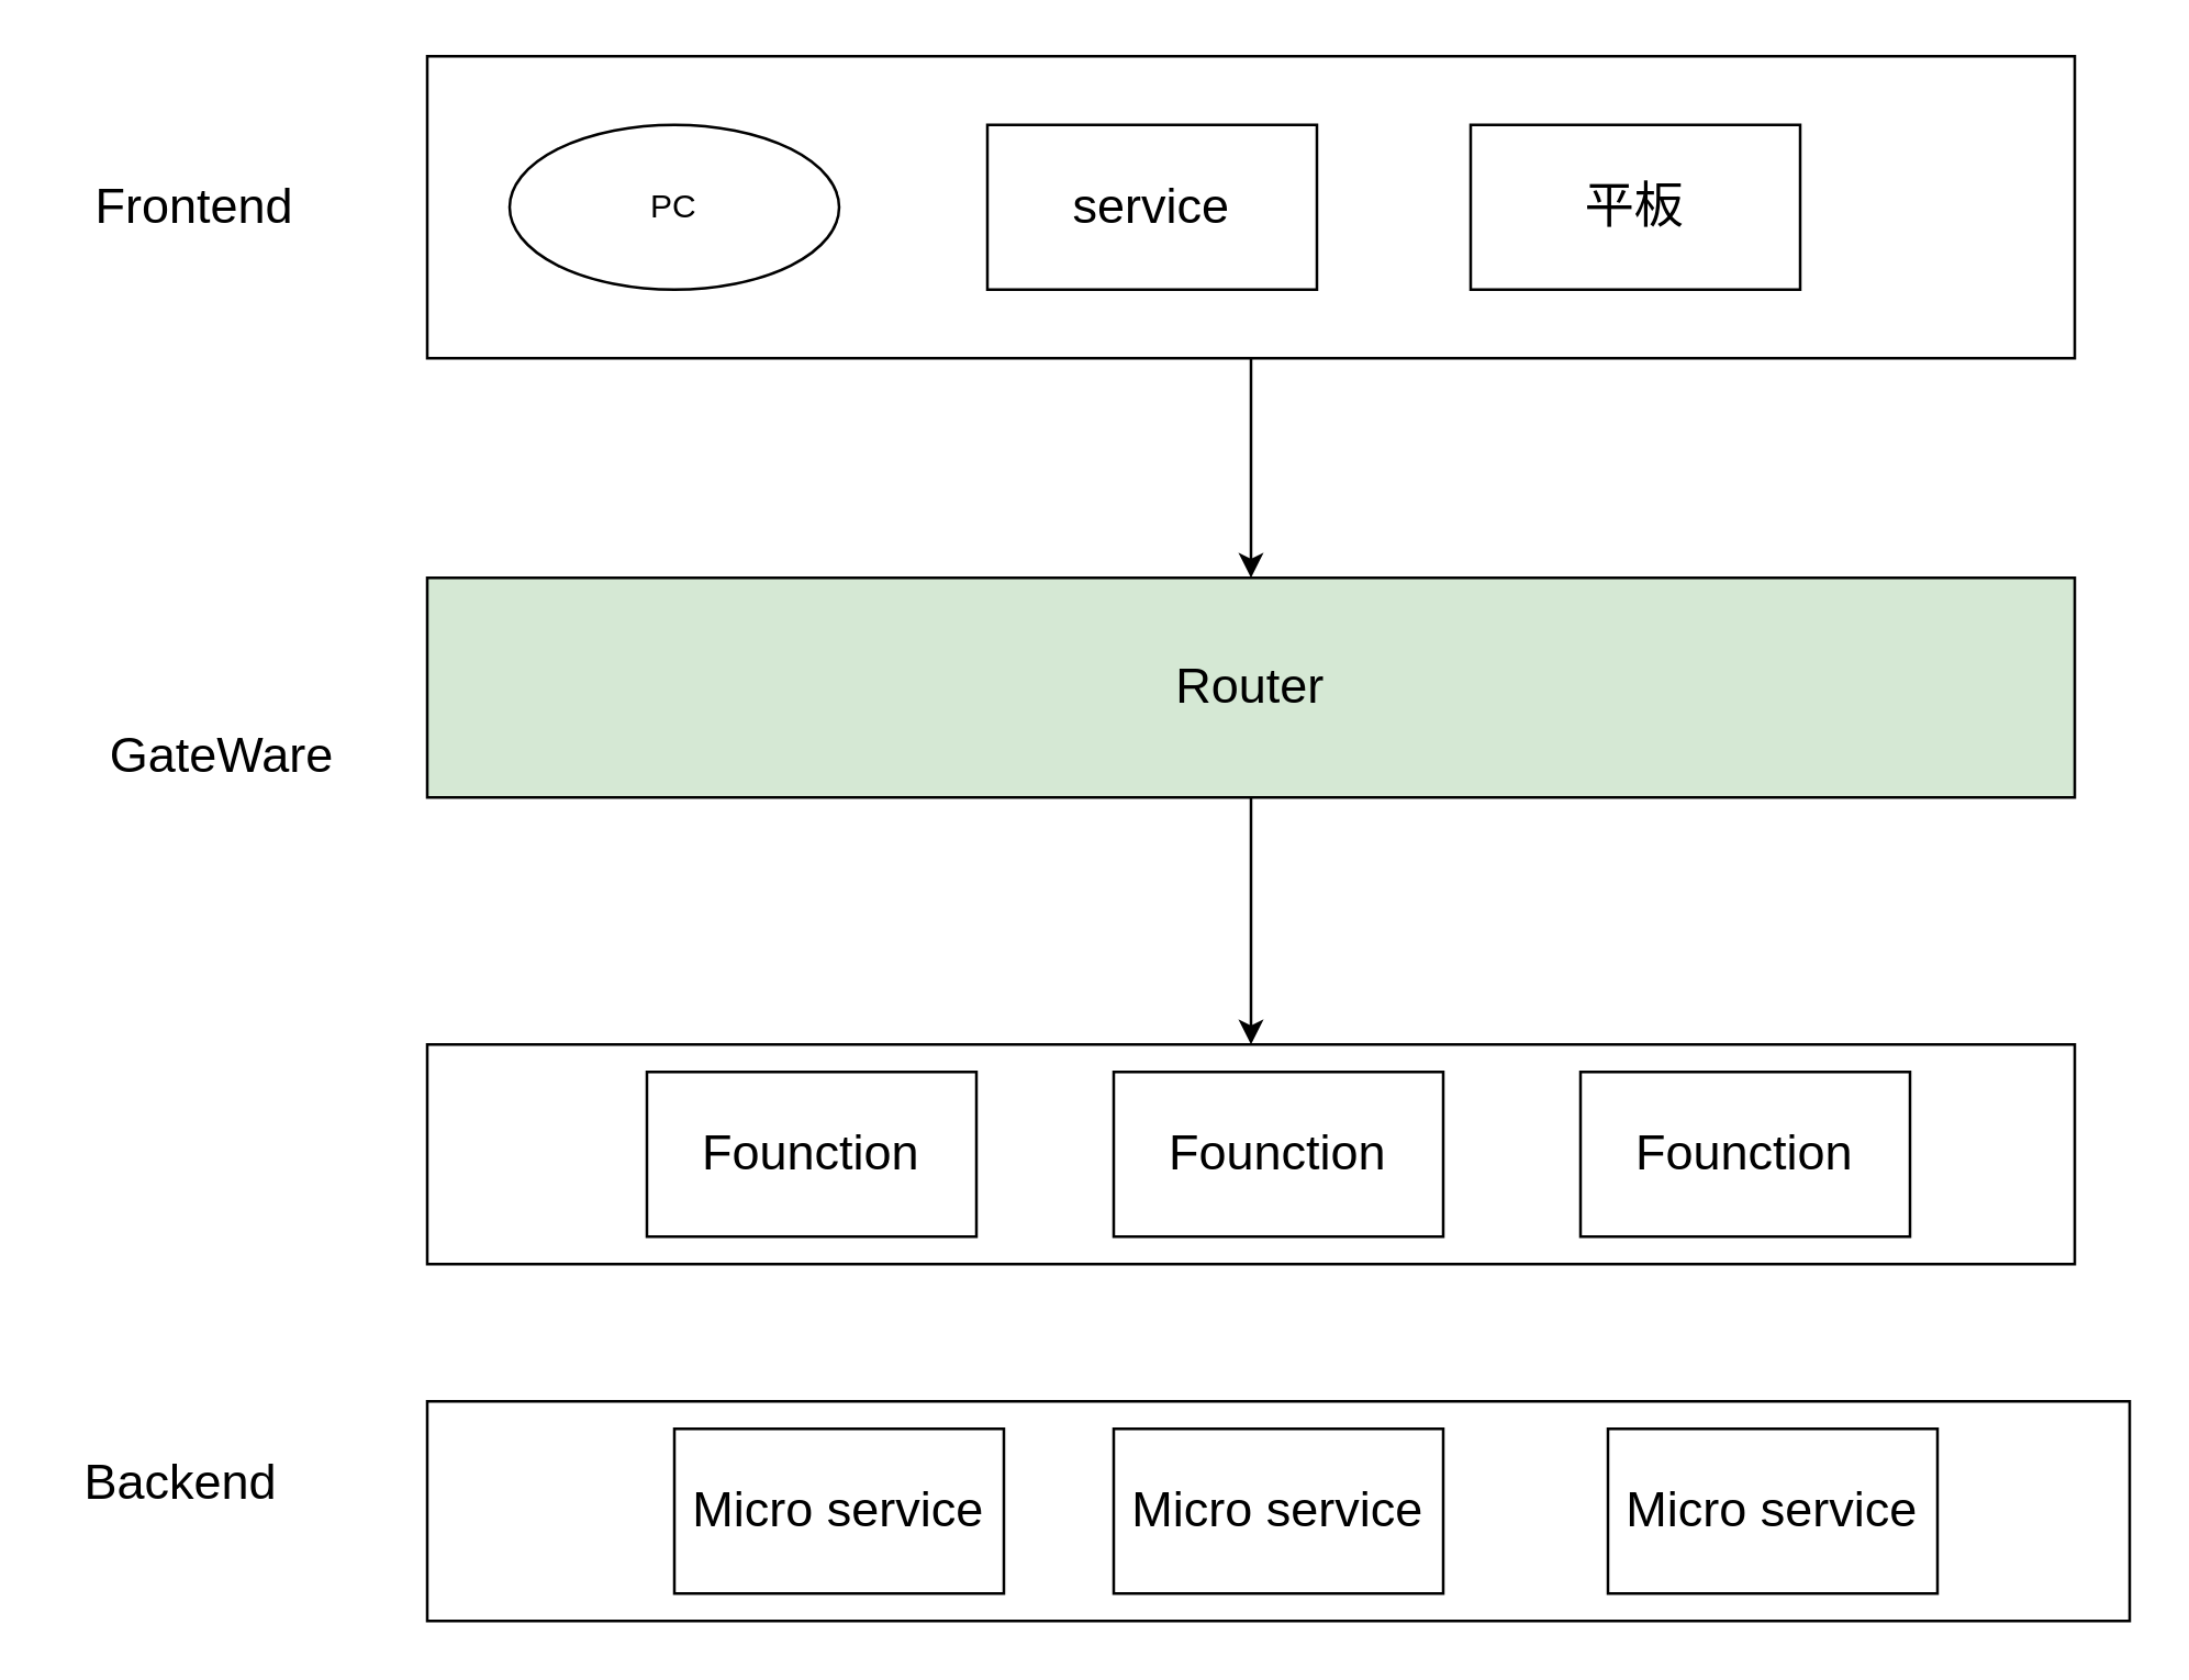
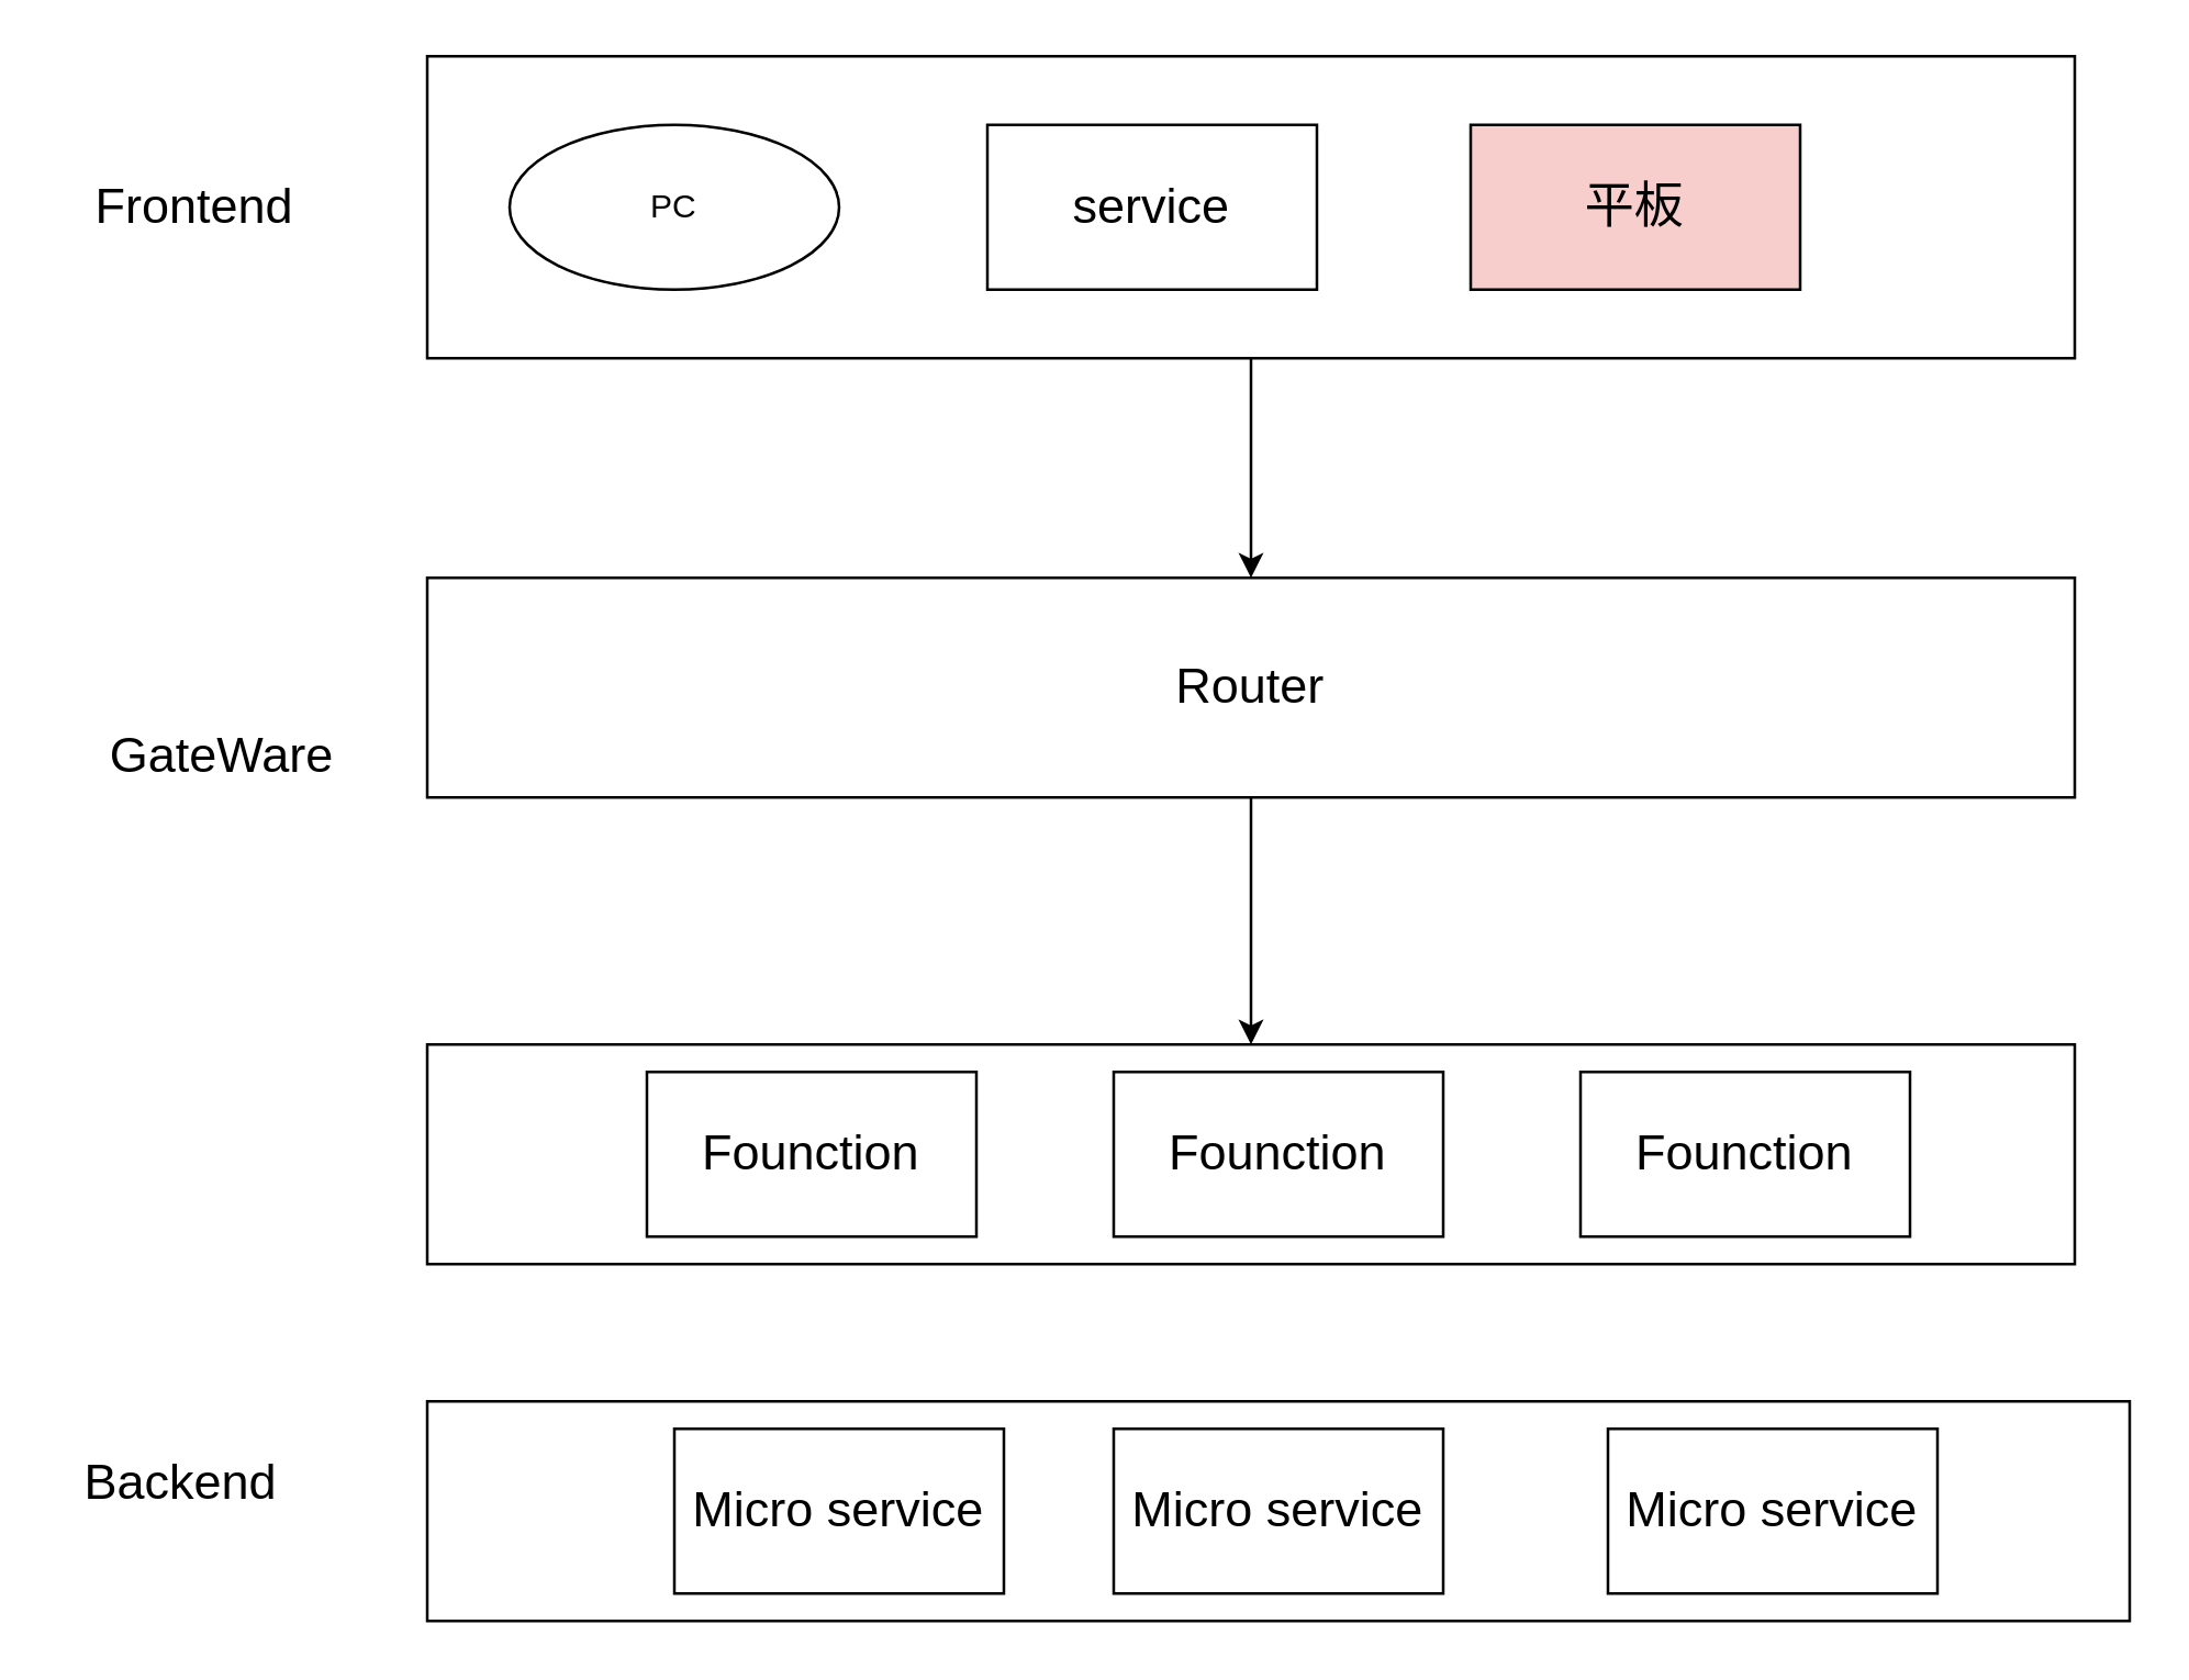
  <mxCell id="0" />
  <mxCell id="1" parent="0" />
  <mxCell id="2" value="" style="edgeStyle=orthogonalEdgeStyle;rounded=0;orthogonalLoop=1;jettySize=auto;html=1;fontSize=18;" edge="1" parent="1" source="3"><mxGeometry relative="1" as="geometry"><mxPoint x="455" y="210" as="targetPoint" /></mxGeometry></mxCell>
  <mxCell id="3" value="" style="rounded=0;whiteSpace=wrap;html=1;" vertex="1" parent="1"><mxGeometry x="155" y="20" width="600" height="110" as="geometry" /></mxCell>
  <mxCell id="4" value="PC" style="ellipse;whiteSpace=wrap;html=1;" vertex="1" parent="1"><mxGeometry x="185" y="45" width="120" height="60" as="geometry" /></mxCell>
  <mxCell id="5" value="Frontend" style="text;html=1;align=center;verticalAlign=middle;resizable=0;points=[];autosize=1;strokeColor=none;fillColor=none;fontSize=18;" vertex="1" parent="1"><mxGeometry x="25" y="60" width="90" height="30" as="geometry" /></mxCell>
  <mxCell id="6" value="service" style="rounded=0;whiteSpace=wrap;html=1;fontSize=18;" vertex="1" parent="1"><mxGeometry x="359" y="45" width="120" height="60" as="geometry" /></mxCell>
- <mxCell id="7" value="平板" style="rounded=0;whiteSpace=wrap;html=1;fontSize=18;" vertex="1" parent="1"><mxGeometry x="535" y="45" width="120" height="60" as="geometry" /></mxCell>
+ <mxCell id="7" value="平板" style="rounded=0;whiteSpace=wrap;html=1;fontSize=18;fillColor=#f8cecc;" vertex="1" parent="1"><mxGeometry x="535" y="45" width="120" height="60" as="geometry" /></mxCell>
  <mxCell id="8" style="edgeStyle=orthogonalEdgeStyle;rounded=0;orthogonalLoop=1;jettySize=auto;html=1;entryX=0.5;entryY=0;entryDx=0;entryDy=0;fontSize=18;" edge="1" parent="1" source="9" target="11"><mxGeometry relative="1" as="geometry" /></mxCell>
- <mxCell id="9" value="Router" style="rounded=0;whiteSpace=wrap;html=1;fontSize=18;fillColor=#d5e8d4;" vertex="1" parent="1"><mxGeometry x="155" y="210" width="600" height="80" as="geometry" /></mxCell>
+ <mxCell id="9" value="Router" style="rounded=0;whiteSpace=wrap;html=1;fontSize=18;" vertex="1" parent="1"><mxGeometry x="155" y="210" width="600" height="80" as="geometry" /></mxCell>
  <mxCell id="10" value="GateWare" style="text;html=1;align=center;verticalAlign=middle;resizable=0;points=[];autosize=1;strokeColor=none;fillColor=none;fontSize=18;" vertex="1" parent="1"><mxGeometry x="30" y="260" width="100" height="30" as="geometry" /></mxCell>
  <mxCell id="11" value="" style="rounded=0;whiteSpace=wrap;html=1;fontSize=18;" vertex="1" parent="1"><mxGeometry x="155" y="380" width="600" height="80" as="geometry" /></mxCell>
  <mxCell id="12" value="Founction" style="rounded=0;whiteSpace=wrap;html=1;fontSize=18;" vertex="1" parent="1"><mxGeometry x="235" y="390" width="120" height="60" as="geometry" /></mxCell>
  <mxCell id="13" value="Founction" style="rounded=0;whiteSpace=wrap;html=1;fontSize=18;" vertex="1" parent="1"><mxGeometry x="405" y="390" width="120" height="60" as="geometry" /></mxCell>
  <mxCell id="14" value="Founction" style="rounded=0;whiteSpace=wrap;html=1;fontSize=18;" vertex="1" parent="1"><mxGeometry x="575" y="390" width="120" height="60" as="geometry" /></mxCell>
  <mxCell id="15" value="" style="rounded=0;whiteSpace=wrap;html=1;fontSize=18;" vertex="1" parent="1"><mxGeometry x="155" y="510" width="620" height="80" as="geometry" /></mxCell>
  <mxCell id="16" value="Backend" style="text;html=1;align=center;verticalAlign=middle;resizable=0;points=[];autosize=1;strokeColor=none;fillColor=none;fontSize=18;" vertex="1" parent="1"><mxGeometry x="20" y="525" width="90" height="30" as="geometry" /></mxCell>
  <mxCell id="17" value="Micro service" style="rounded=0;whiteSpace=wrap;html=1;fontSize=18;" vertex="1" parent="1"><mxGeometry x="245" y="520" width="120" height="60" as="geometry" /></mxCell>
  <mxCell id="18" value="Micro service" style="rounded=0;whiteSpace=wrap;html=1;fontSize=18;" vertex="1" parent="1"><mxGeometry x="405" y="520" width="120" height="60" as="geometry" /></mxCell>
  <mxCell id="19" value="Micro service" style="rounded=0;whiteSpace=wrap;html=1;fontSize=18;" vertex="1" parent="1"><mxGeometry x="585" y="520" width="120" height="60" as="geometry" /></mxCell>
